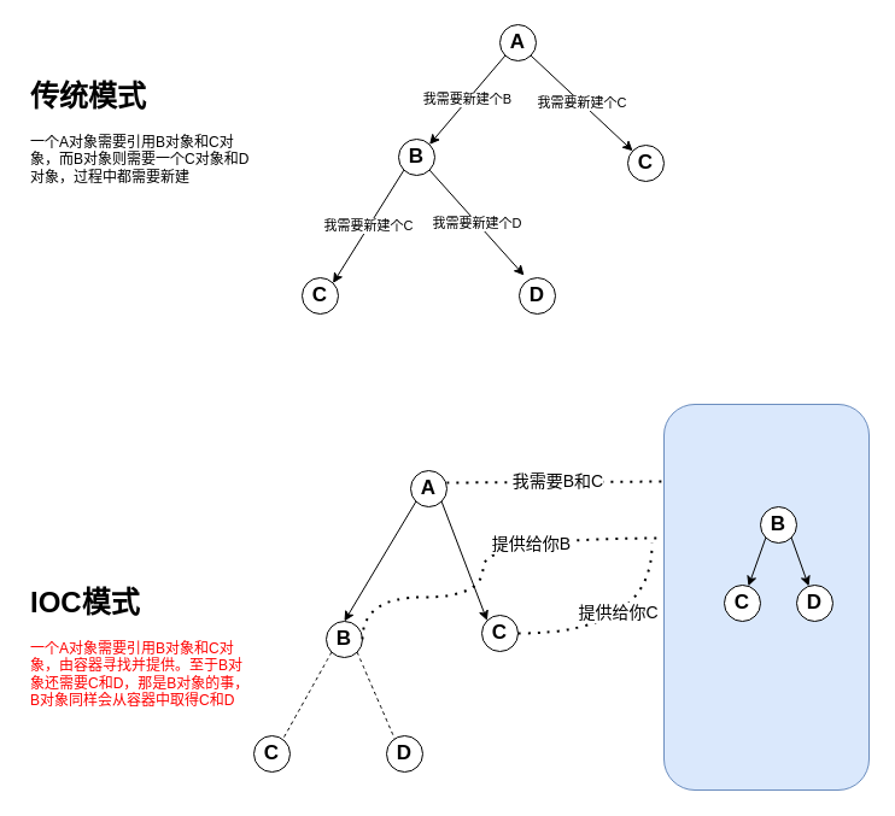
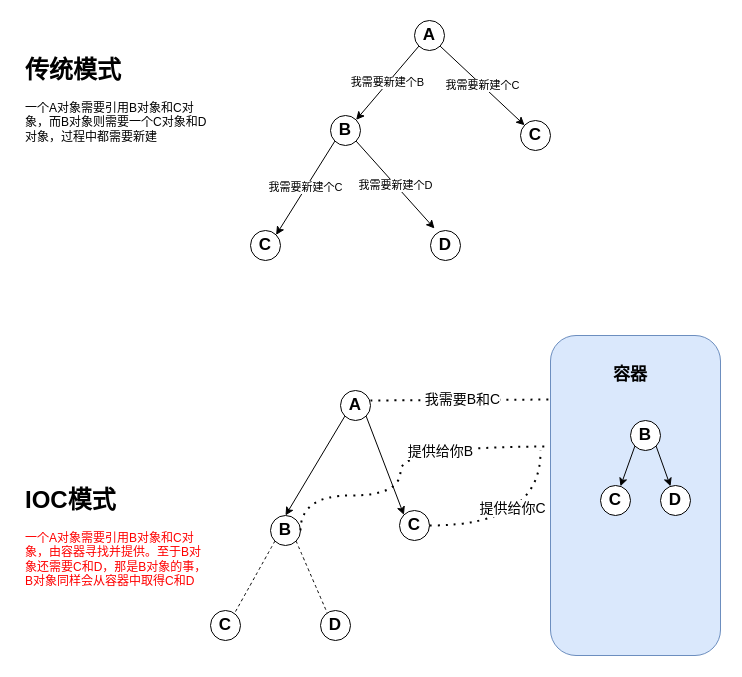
  <mxCell id="0" />
  <mxCell id="1" parent="0" />
- <mxCell id="2" value="&lt;h1&gt;传统模式&lt;/h1&gt;&lt;p&gt;一个A对象需要引用B对象和C对象，而B对象则需要一个C对象和D对象，过程中都需要新建&lt;/p&gt;" style="text;html=1;strokeColor=none;fillColor=none;spacing=5;spacingTop=-20;whiteSpace=wrap;overflow=hidden;rounded=0;" vertex="1" parent="1"><mxGeometry x="20" y="60" width="190" height="120" as="geometry" /></mxCell>
+ <mxCell id="2" value="&lt;h1&gt;传统模式&lt;/h1&gt;&lt;p&gt;一个A对象需要引用B对象和C对象，而B对象则需要一个C对象和D对象，过程中都需要新建&lt;/p&gt;" style="text;html=1;strokeColor=none;fillColor=none;spacing=5;spacingTop=-20;whiteSpace=wrap;overflow=hidden;rounded=0;" vertex="1" parent="1"><mxGeometry x="20" y="50" width="190" height="120" as="geometry" /></mxCell>
  <mxCell id="3" value="我需要新建个B" style="rounded=0;orthogonalLoop=1;jettySize=auto;html=1;exitX=0;exitY=1;exitDx=0;exitDy=0;entryX=1;entryY=0;entryDx=0;entryDy=0;" edge="1" parent="1" source="5" target="8"><mxGeometry relative="1" as="geometry" /></mxCell>
  <mxCell id="4" value="我需要新建个C" style="rounded=0;orthogonalLoop=1;jettySize=auto;html=1;exitX=1;exitY=1;exitDx=0;exitDy=0;" edge="1" parent="1" source="5" target="9"><mxGeometry relative="1" as="geometry" /></mxCell>
  <mxCell id="5" value="&lt;b&gt;&lt;font style=&quot;font-size: 17px;&quot;&gt;A&lt;/font&gt;&lt;/b&gt;" style="ellipse;whiteSpace=wrap;html=1;aspect=fixed;" vertex="1" parent="1"><mxGeometry x="414" y="20" width="30" height="30" as="geometry" /></mxCell>
  <mxCell id="6" value="我需要新建个C" style="rounded=0;orthogonalLoop=1;jettySize=auto;html=1;exitX=0;exitY=1;exitDx=0;exitDy=0;entryX=1;entryY=0;entryDx=0;entryDy=0;" edge="1" parent="1" source="8" target="10"><mxGeometry relative="1" as="geometry" /></mxCell>
  <mxCell id="7" value="我需要新建个D" style="rounded=0;orthogonalLoop=1;jettySize=auto;html=1;exitX=1;exitY=1;exitDx=0;exitDy=0;entryX=0.133;entryY=-0.067;entryDx=0;entryDy=0;entryPerimeter=0;" edge="1" parent="1" source="8" target="11"><mxGeometry relative="1" as="geometry" /></mxCell>
  <mxCell id="8" value="&lt;b&gt;&lt;font style=&quot;font-size: 17px;&quot;&gt;B&lt;/font&gt;&lt;/b&gt;" style="ellipse;whiteSpace=wrap;html=1;aspect=fixed;" vertex="1" parent="1"><mxGeometry x="330" y="115" width="30" height="30" as="geometry" /></mxCell>
  <mxCell id="9" value="&lt;b&gt;&lt;font style=&quot;font-size: 17px;&quot;&gt;C&lt;/font&gt;&lt;/b&gt;" style="ellipse;whiteSpace=wrap;html=1;aspect=fixed;" vertex="1" parent="1"><mxGeometry x="520" y="120" width="30" height="30" as="geometry" /></mxCell>
  <mxCell id="10" value="&lt;b&gt;&lt;font style=&quot;font-size: 17px;&quot;&gt;C&lt;/font&gt;&lt;/b&gt;" style="ellipse;whiteSpace=wrap;html=1;aspect=fixed;" vertex="1" parent="1"><mxGeometry x="250" y="230" width="30" height="30" as="geometry" /></mxCell>
  <mxCell id="11" value="&lt;b&gt;&lt;font style=&quot;font-size: 17px;&quot;&gt;D&lt;/font&gt;&lt;/b&gt;" style="ellipse;whiteSpace=wrap;html=1;aspect=fixed;" vertex="1" parent="1"><mxGeometry x="430" y="230" width="30" height="30" as="geometry" /></mxCell>
  <mxCell id="12" value="&lt;h1&gt;IOC模式&lt;/h1&gt;&lt;p&gt;&lt;font color=&quot;#ff0000&quot;&gt;一个A对象需要引用B对象和C对象，由容器寻找并提供。至于B对象还需要C和D，那是B对象的事，B对象同样会从容器中取得C和D&lt;/font&gt;&lt;/p&gt;" style="text;html=1;strokeColor=none;fillColor=none;spacing=5;spacingTop=-20;whiteSpace=wrap;overflow=hidden;rounded=0;" vertex="1" parent="1"><mxGeometry x="20" y="480" width="190" height="120" as="geometry" /></mxCell>
  <mxCell id="13" style="rounded=0;orthogonalLoop=1;jettySize=auto;html=1;exitX=0;exitY=1;exitDx=0;exitDy=0;entryX=0.5;entryY=0;entryDx=0;entryDy=0;" edge="1" parent="1" source="15" target="18"><mxGeometry relative="1" as="geometry" /></mxCell>
  <mxCell id="14" style="rounded=0;orthogonalLoop=1;jettySize=auto;html=1;exitX=1;exitY=1;exitDx=0;exitDy=0;entryX=0;entryY=0;entryDx=0;entryDy=0;" edge="1" parent="1" source="15" target="19"><mxGeometry relative="1" as="geometry" /></mxCell>
  <mxCell id="15" value="&lt;b&gt;&lt;font style=&quot;font-size: 17px;&quot;&gt;A&lt;/font&gt;&lt;/b&gt;" style="ellipse;whiteSpace=wrap;html=1;aspect=fixed;" vertex="1" parent="1"><mxGeometry x="340" y="390" width="30" height="30" as="geometry" /></mxCell>
  <mxCell id="16" value="" style="rounded=1;whiteSpace=wrap;html=1;fillColor=#dae8fc;strokeColor=#6c8ebf;" vertex="1" parent="1"><mxGeometry x="550" y="335" width="170" height="320" as="geometry" /></mxCell>
+ <mxCell id="17" value="&lt;font style=&quot;font-size: 17px;&quot;&gt;&lt;b&gt;容器&lt;/b&gt;&lt;/font&gt;" style="text;html=1;strokeColor=none;fillColor=none;align=center;verticalAlign=middle;whiteSpace=wrap;rounded=0;" vertex="1" parent="1"><mxGeometry x="600" y="360" width="60" height="30" as="geometry" /></mxCell>
  <mxCell id="18" value="&lt;b&gt;&lt;font style=&quot;font-size: 17px;&quot;&gt;B&lt;/font&gt;&lt;/b&gt;" style="ellipse;whiteSpace=wrap;html=1;aspect=fixed;" vertex="1" parent="1"><mxGeometry x="270" y="515" width="30" height="30" as="geometry" /></mxCell>
  <mxCell id="19" value="&lt;b&gt;&lt;font style=&quot;font-size: 17px;&quot;&gt;C&lt;/font&gt;&lt;/b&gt;" style="ellipse;whiteSpace=wrap;html=1;aspect=fixed;" vertex="1" parent="1"><mxGeometry x="399" y="510" width="30" height="30" as="geometry" /></mxCell>
  <mxCell id="20" value="" style="endArrow=none;dashed=1;html=1;dashPattern=1 3;strokeWidth=2;rounded=0;entryX=-0.018;entryY=0.347;entryDx=0;entryDy=0;entryPerimeter=0;exitX=1;exitY=0.5;exitDx=0;exitDy=0;edgeStyle=orthogonalEdgeStyle;curved=1;" edge="1" parent="1" source="18" target="16"><mxGeometry width="50" height="50" relative="1" as="geometry"><mxPoint x="390" y="370" as="sourcePoint" /><mxPoint x="440" y="320" as="targetPoint" /><Array as="points"><mxPoint x="400" y="495" /><mxPoint x="400" y="446" /></Array></mxGeometry></mxCell>
  <mxCell id="21" value="&lt;font style=&quot;font-size: 14px;&quot;&gt;提供给你B&lt;/font&gt;" style="edgeLabel;html=1;align=center;verticalAlign=middle;resizable=0;points=[];" vertex="1" connectable="0" parent="20"><mxGeometry x="0.189" y="-6" relative="1" as="geometry"><mxPoint x="27" y="-2" as="offset" /></mxGeometry></mxCell>
  <mxCell id="22" value="" style="endArrow=none;dashed=1;html=1;dashPattern=1 3;strokeWidth=2;rounded=0;curved=1;exitX=1;exitY=0.5;exitDx=0;exitDy=0;edgeStyle=orthogonalEdgeStyle;" edge="1" parent="1" source="19"><mxGeometry width="50" height="50" relative="1" as="geometry"><mxPoint x="390" y="370" as="sourcePoint" /><mxPoint x="540" y="450" as="targetPoint" /><Array as="points"><mxPoint x="541" y="525" /></Array></mxGeometry></mxCell>
  <mxCell id="23" value="&lt;font style=&quot;font-size: 14px;&quot;&gt;提供给你C&lt;/font&gt;" style="edgeLabel;html=1;align=center;verticalAlign=middle;resizable=0;points=[];" vertex="1" connectable="0" parent="22"><mxGeometry x="-0.123" y="18" relative="1" as="geometry"><mxPoint as="offset" /></mxGeometry></mxCell>
  <mxCell id="24" value="&lt;font style=&quot;font-size: 14px;&quot;&gt;我需要B和C&lt;/font&gt;" style="endArrow=none;dashed=1;html=1;dashPattern=1 3;strokeWidth=2;rounded=0;curved=1;entryX=0.018;entryY=0.2;entryDx=0;entryDy=0;entryPerimeter=0;" edge="1" parent="1" target="16"><mxGeometry width="50" height="50" relative="1" as="geometry"><mxPoint x="370" y="400" as="sourcePoint" /><mxPoint x="420" y="350" as="targetPoint" /></mxGeometry></mxCell>
  <mxCell id="25" style="rounded=0;orthogonalLoop=1;jettySize=auto;html=1;exitX=0;exitY=1;exitDx=0;exitDy=0;" edge="1" parent="1" source="27" target="28"><mxGeometry relative="1" as="geometry" /></mxCell>
  <mxCell id="26" style="rounded=0;orthogonalLoop=1;jettySize=auto;html=1;exitX=1;exitY=1;exitDx=0;exitDy=0;" edge="1" parent="1" source="27" target="29"><mxGeometry relative="1" as="geometry" /></mxCell>
  <mxCell id="27" value="&lt;b&gt;&lt;font style=&quot;font-size: 17px;&quot;&gt;B&lt;/font&gt;&lt;/b&gt;" style="ellipse;whiteSpace=wrap;html=1;aspect=fixed;" vertex="1" parent="1"><mxGeometry x="630" y="420" width="30" height="30" as="geometry" /></mxCell>
  <mxCell id="28" value="&lt;b&gt;&lt;font style=&quot;font-size: 17px;&quot;&gt;C&lt;/font&gt;&lt;/b&gt;" style="ellipse;whiteSpace=wrap;html=1;aspect=fixed;" vertex="1" parent="1"><mxGeometry x="600" y="485" width="30" height="30" as="geometry" /></mxCell>
  <mxCell id="29" value="&lt;b&gt;&lt;font style=&quot;font-size: 17px;&quot;&gt;D&lt;/font&gt;&lt;/b&gt;" style="ellipse;whiteSpace=wrap;html=1;aspect=fixed;" vertex="1" parent="1"><mxGeometry x="660" y="485" width="30" height="30" as="geometry" /></mxCell>
  <mxCell id="30" value="" style="endArrow=none;dashed=1;html=1;rounded=0;curved=1;exitX=0;exitY=1;exitDx=0;exitDy=0;" edge="1" parent="1" source="18"><mxGeometry width="50" height="50" relative="1" as="geometry"><mxPoint x="390" y="470" as="sourcePoint" /><mxPoint x="230" y="620" as="targetPoint" /></mxGeometry></mxCell>
  <mxCell id="31" value="" style="endArrow=none;dashed=1;html=1;rounded=0;curved=1;exitX=1;exitY=1;exitDx=0;exitDy=0;" edge="1" parent="1" source="18"><mxGeometry width="50" height="50" relative="1" as="geometry"><mxPoint x="284" y="551" as="sourcePoint" /><mxPoint x="330" y="620" as="targetPoint" /></mxGeometry></mxCell>
  <mxCell id="32" value="&lt;b&gt;&lt;font style=&quot;font-size: 17px;&quot;&gt;C&lt;/font&gt;&lt;/b&gt;" style="ellipse;whiteSpace=wrap;html=1;aspect=fixed;" vertex="1" parent="1"><mxGeometry x="210" y="610" width="30" height="30" as="geometry" /></mxCell>
  <mxCell id="33" value="&lt;b&gt;&lt;font style=&quot;font-size: 17px;&quot;&gt;D&lt;/font&gt;&lt;/b&gt;" style="ellipse;whiteSpace=wrap;html=1;aspect=fixed;" vertex="1" parent="1"><mxGeometry x="320" y="610" width="30" height="30" as="geometry" /></mxCell>
